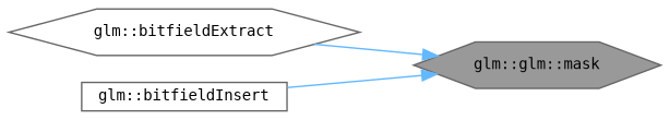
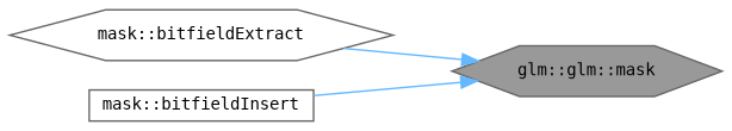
  digraph {
    rankdir=RL
    node [color=grey40 fillcolor=white fontname=Terminal fontsize=10 shape=hexagon style=filled]
    edge [color=steelblue1 dir=back fontname=Terminal fontsize=10 labelfontname=Helvetica labelfontsize=10 style=solid]
    n1 [color=gray40 fillcolor=grey60 fontcolor=black height=0.2 label="glm::glm::mask" width=0.4]
-   n2 [height=0.2 label="glm::bitfieldExtract" width=0.4]
-   n3 [height=0.2 label="glm::bitfieldInsert" shape=box width=0.4]
+   n2 [height=0.2 label="mask::bitfieldExtract" width=0.4]
+   n3 [height=0.2 label="mask::bitfieldInsert" shape=box width=0.4]
    n1 -> n2
    n1 -> n3
  }
